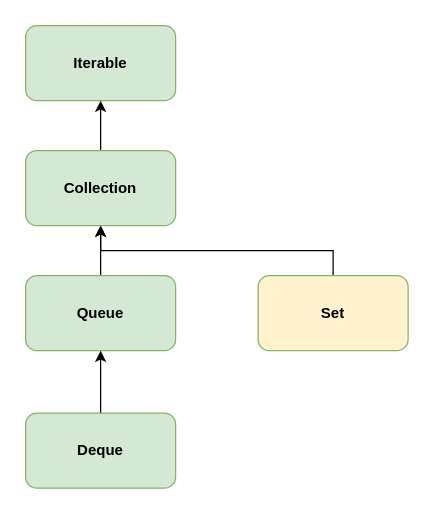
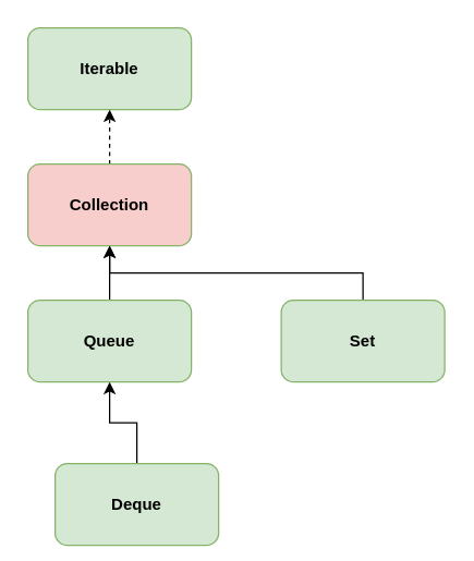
  <mxCell id="0" />
  <mxCell id="1" parent="0" />
  <mxCell id="2" value="&lt;b&gt;Iterable&lt;/b&gt;" style="rounded=1;whiteSpace=wrap;html=1;fillColor=#d5e8d4;strokeColor=#82b366;" vertex="1" parent="1"><mxGeometry x="20" y="20" width="120" height="60" as="geometry" /></mxCell>
- <mxCell id="3" style="edgeStyle=orthogonalEdgeStyle;rounded=0;orthogonalLoop=1;jettySize=auto;html=1;entryX=0.5;entryY=1;entryDx=0;entryDy=0;" edge="1" parent="1" source="4" target="2"><mxGeometry relative="1" as="geometry" /></mxCell>
- <mxCell id="4" value="&lt;b&gt;Collection&lt;/b&gt;" style="rounded=1;whiteSpace=wrap;html=1;fillColor=#d5e8d4;strokeColor=#82b366;" vertex="1" parent="1"><mxGeometry x="20" y="120" width="120" height="60" as="geometry" /></mxCell>
+ <mxCell id="3" style="edgeStyle=orthogonalEdgeStyle;rounded=0;orthogonalLoop=1;jettySize=auto;html=1;entryX=0.5;entryY=1;entryDx=0;entryDy=0;dashed=1;" edge="1" parent="1" source="4" target="2"><mxGeometry relative="1" as="geometry" /></mxCell>
+ <mxCell id="4" value="&lt;b&gt;Collection&lt;/b&gt;" style="rounded=1;whiteSpace=wrap;html=1;fillColor=#f8cecc;strokeColor=#82b366;" vertex="1" parent="1"><mxGeometry x="20" y="120" width="120" height="60" as="geometry" /></mxCell>
  <mxCell id="5" style="edgeStyle=orthogonalEdgeStyle;rounded=0;orthogonalLoop=1;jettySize=auto;html=1;entryX=0.5;entryY=1;entryDx=0;entryDy=0;" edge="1" parent="1" source="6" target="4"><mxGeometry relative="1" as="geometry" /></mxCell>
  <mxCell id="6" value="&lt;b&gt;Queue&lt;/b&gt;" style="rounded=1;whiteSpace=wrap;html=1;fillColor=#d5e8d4;strokeColor=#82b366;" vertex="1" parent="1"><mxGeometry x="20" y="220" width="120" height="60" as="geometry" /></mxCell>
  <mxCell id="7" style="edgeStyle=orthogonalEdgeStyle;rounded=0;orthogonalLoop=1;jettySize=auto;html=1;entryX=0.5;entryY=1;entryDx=0;entryDy=0;" edge="1" parent="1" source="8" target="4"><mxGeometry relative="1" as="geometry"><Array as="points"><mxPoint x="266" y="200" /><mxPoint x="80" y="200" /></Array></mxGeometry></mxCell>
- <mxCell id="8" value="&lt;b&gt;Set&lt;/b&gt;" style="rounded=1;whiteSpace=wrap;html=1;fillColor=#fff2cc;strokeColor=#82b366;" vertex="1" parent="1"><mxGeometry x="206" y="220" width="120" height="60" as="geometry" /></mxCell>
+ <mxCell id="8" value="&lt;b&gt;Set&lt;/b&gt;" style="rounded=1;whiteSpace=wrap;html=1;fillColor=#d5e8d4;strokeColor=#82b366;" vertex="1" parent="1"><mxGeometry x="206" y="220" width="120" height="60" as="geometry" /></mxCell>
  <mxCell id="9" style="edgeStyle=orthogonalEdgeStyle;rounded=0;orthogonalLoop=1;jettySize=auto;html=1;entryX=0.5;entryY=1;entryDx=0;entryDy=0;" edge="1" parent="1" source="10" target="6"><mxGeometry relative="1" as="geometry" /></mxCell>
- <mxCell id="10" value="&lt;b&gt;Deque&lt;/b&gt;" style="rounded=1;whiteSpace=wrap;html=1;fillColor=#d5e8d4;strokeColor=#82b366;" vertex="1" parent="1"><mxGeometry x="20" y="330" width="120" height="60" as="geometry" /></mxCell>
+ <mxCell id="10" value="&lt;b&gt;Deque&lt;/b&gt;" style="rounded=1;whiteSpace=wrap;html=1;fillColor=#d5e8d4;strokeColor=#82b366;" vertex="1" parent="1"><mxGeometry x="40" y="340" width="120" height="60" as="geometry" /></mxCell>
